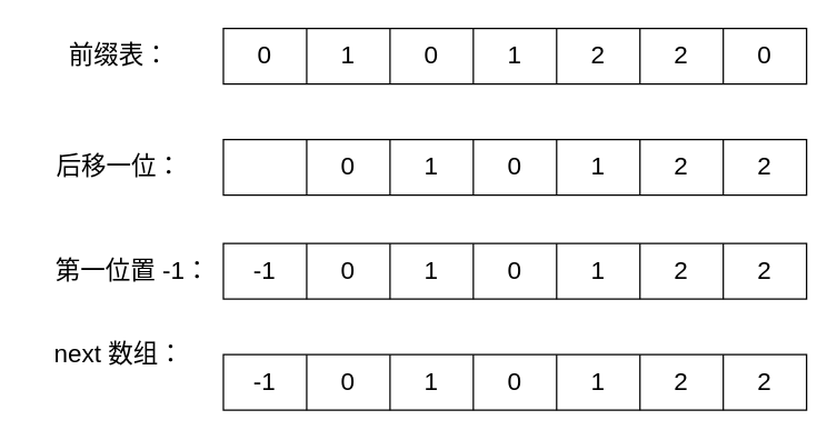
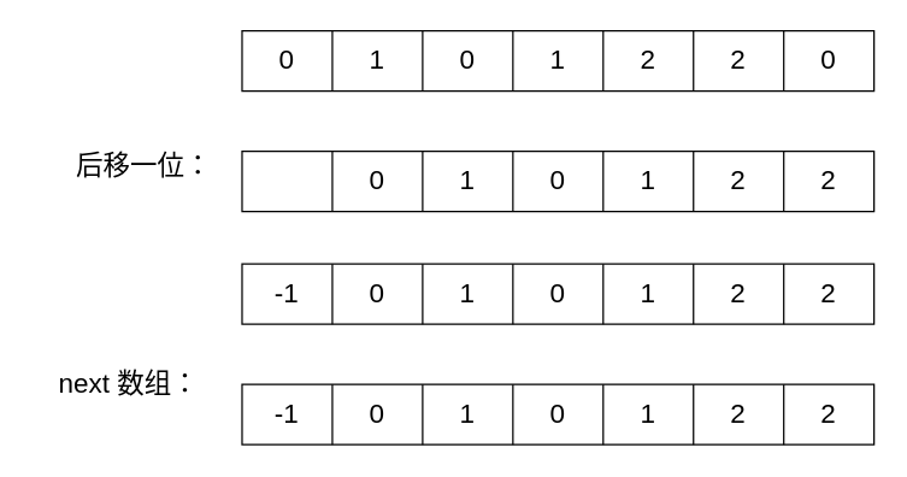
  <mxCell id="0" />
  <mxCell id="1" parent="0" />
- <mxCell id="2" value="前缀表：" style="text;html=1;strokeColor=none;fillColor=none;align=center;verticalAlign=middle;whiteSpace=wrap;rounded=0;fontSize=18;" vertex="1" parent="1"><mxGeometry x="40" y="25" width="90" height="30" as="geometry" /></mxCell>
  <mxCell id="3" value="" style="shape=table;startSize=0;container=1;collapsible=0;childLayout=tableLayout;fontSize=18;" vertex="1" parent="1"><mxGeometry x="160" y="20" width="420" height="40" as="geometry" /></mxCell>
  <mxCell id="4" value="" style="shape=partialRectangle;collapsible=0;dropTarget=0;pointerEvents=0;fillColor=none;top=0;left=0;bottom=0;right=0;points=[[0,0.5],[1,0.5]];portConstraint=eastwest;fontSize=18;" vertex="1" parent="3"><mxGeometry width="420" height="40" as="geometry" /></mxCell>
  <mxCell id="5" value="0" style="shape=partialRectangle;html=1;whiteSpace=wrap;connectable=0;overflow=hidden;fillColor=none;top=0;left=0;bottom=0;right=0;pointerEvents=1;fontSize=18;" vertex="1" parent="4"><mxGeometry width="60" height="40" as="geometry"><mxRectangle width="60" height="40" as="alternateBounds" /></mxGeometry></mxCell>
  <mxCell id="6" value="1" style="shape=partialRectangle;html=1;whiteSpace=wrap;connectable=0;overflow=hidden;fillColor=none;top=0;left=0;bottom=0;right=0;pointerEvents=1;fontSize=18;" vertex="1" parent="4"><mxGeometry x="60" width="60" height="40" as="geometry"><mxRectangle width="60" height="40" as="alternateBounds" /></mxGeometry></mxCell>
  <mxCell id="7" value="0" style="shape=partialRectangle;html=1;whiteSpace=wrap;connectable=0;overflow=hidden;fillColor=none;top=0;left=0;bottom=0;right=0;pointerEvents=1;fontSize=18;" vertex="1" parent="4"><mxGeometry x="120" width="60" height="40" as="geometry"><mxRectangle width="60" height="40" as="alternateBounds" /></mxGeometry></mxCell>
  <mxCell id="8" value="1" style="shape=partialRectangle;html=1;whiteSpace=wrap;connectable=0;overflow=hidden;fillColor=none;top=0;left=0;bottom=0;right=0;pointerEvents=1;fontSize=18;" vertex="1" parent="4"><mxGeometry x="180" width="60" height="40" as="geometry"><mxRectangle width="60" height="40" as="alternateBounds" /></mxGeometry></mxCell>
  <mxCell id="9" value="2" style="shape=partialRectangle;html=1;whiteSpace=wrap;connectable=0;overflow=hidden;fillColor=none;top=0;left=0;bottom=0;right=0;pointerEvents=1;fontSize=18;" vertex="1" parent="4"><mxGeometry x="240" width="60" height="40" as="geometry"><mxRectangle width="60" height="40" as="alternateBounds" /></mxGeometry></mxCell>
  <mxCell id="10" value="2" style="shape=partialRectangle;html=1;whiteSpace=wrap;connectable=0;overflow=hidden;fillColor=none;top=0;left=0;bottom=0;right=0;pointerEvents=1;fontSize=18;" vertex="1" parent="4"><mxGeometry x="300" width="60" height="40" as="geometry"><mxRectangle width="60" height="40" as="alternateBounds" /></mxGeometry></mxCell>
  <mxCell id="11" value="0" style="shape=partialRectangle;html=1;whiteSpace=wrap;connectable=0;overflow=hidden;fillColor=none;top=0;left=0;bottom=0;right=0;pointerEvents=1;fontSize=18;" vertex="1" parent="4"><mxGeometry x="360" width="60" height="40" as="geometry"><mxRectangle width="60" height="40" as="alternateBounds" /></mxGeometry></mxCell>
- <mxCell id="12" value="后移一位：" style="text;html=1;strokeColor=none;fillColor=none;align=center;verticalAlign=middle;whiteSpace=wrap;rounded=0;fontSize=18;" vertex="1" parent="1"><mxGeometry x="30" y="105" width="110" height="30" as="geometry" /></mxCell>
+ <mxCell id="12" value="后移一位：" style="text;html=1;strokeColor=none;fillColor=none;align=center;verticalAlign=middle;whiteSpace=wrap;rounded=0;fontSize=18;" vertex="1" parent="1"><mxGeometry x="40" y="95" width="110" height="30" as="geometry" /></mxCell>
  <mxCell id="13" value="" style="shape=table;startSize=0;container=1;collapsible=0;childLayout=tableLayout;fontSize=18;" vertex="1" parent="1"><mxGeometry x="160" y="100" width="420" height="40" as="geometry" /></mxCell>
  <mxCell id="14" value="" style="shape=partialRectangle;collapsible=0;dropTarget=0;pointerEvents=0;fillColor=none;top=0;left=0;bottom=0;right=0;points=[[0,0.5],[1,0.5]];portConstraint=eastwest;fontSize=18;" vertex="1" parent="13"><mxGeometry width="420" height="40" as="geometry" /></mxCell>
  <mxCell id="15" style="shape=partialRectangle;html=1;whiteSpace=wrap;connectable=0;overflow=hidden;fillColor=none;top=0;left=0;bottom=0;right=0;pointerEvents=1;fontSize=18;" vertex="1" parent="14"><mxGeometry width="60" height="40" as="geometry"><mxRectangle width="60" height="40" as="alternateBounds" /></mxGeometry></mxCell>
  <mxCell id="16" value="0" style="shape=partialRectangle;html=1;whiteSpace=wrap;connectable=0;overflow=hidden;fillColor=none;top=0;left=0;bottom=0;right=0;pointerEvents=1;fontSize=18;" vertex="1" parent="14"><mxGeometry x="60" width="60" height="40" as="geometry"><mxRectangle width="60" height="40" as="alternateBounds" /></mxGeometry></mxCell>
  <mxCell id="17" value="1" style="shape=partialRectangle;html=1;whiteSpace=wrap;connectable=0;overflow=hidden;fillColor=none;top=0;left=0;bottom=0;right=0;pointerEvents=1;fontSize=18;" vertex="1" parent="14"><mxGeometry x="120" width="60" height="40" as="geometry"><mxRectangle width="60" height="40" as="alternateBounds" /></mxGeometry></mxCell>
  <mxCell id="18" value="0" style="shape=partialRectangle;html=1;whiteSpace=wrap;connectable=0;overflow=hidden;fillColor=none;top=0;left=0;bottom=0;right=0;pointerEvents=1;fontSize=18;" vertex="1" parent="14"><mxGeometry x="180" width="60" height="40" as="geometry"><mxRectangle width="60" height="40" as="alternateBounds" /></mxGeometry></mxCell>
  <mxCell id="19" value="1" style="shape=partialRectangle;html=1;whiteSpace=wrap;connectable=0;overflow=hidden;fillColor=none;top=0;left=0;bottom=0;right=0;pointerEvents=1;fontSize=18;" vertex="1" parent="14"><mxGeometry x="240" width="60" height="40" as="geometry"><mxRectangle width="60" height="40" as="alternateBounds" /></mxGeometry></mxCell>
  <mxCell id="20" value="2" style="shape=partialRectangle;html=1;whiteSpace=wrap;connectable=0;overflow=hidden;fillColor=none;top=0;left=0;bottom=0;right=0;pointerEvents=1;fontSize=18;" vertex="1" parent="14"><mxGeometry x="300" width="60" height="40" as="geometry"><mxRectangle width="60" height="40" as="alternateBounds" /></mxGeometry></mxCell>
  <mxCell id="21" value="2" style="shape=partialRectangle;html=1;whiteSpace=wrap;connectable=0;overflow=hidden;fillColor=none;top=0;left=0;bottom=0;right=0;pointerEvents=1;fontSize=18;" vertex="1" parent="14"><mxGeometry x="360" width="60" height="40" as="geometry"><mxRectangle width="60" height="40" as="alternateBounds" /></mxGeometry></mxCell>
- <mxCell id="22" value="第一位置 -1：" style="text;html=1;strokeColor=none;fillColor=none;align=center;verticalAlign=middle;whiteSpace=wrap;rounded=0;fontSize=18;" vertex="1" parent="1"><mxGeometry x="30" y="180" width="130" height="30" as="geometry" /></mxCell>
  <mxCell id="23" value="" style="shape=table;startSize=0;container=1;collapsible=0;childLayout=tableLayout;fontSize=18;" vertex="1" parent="1"><mxGeometry x="160" y="175" width="420" height="40" as="geometry" /></mxCell>
  <mxCell id="24" value="" style="shape=partialRectangle;collapsible=0;dropTarget=0;pointerEvents=0;fillColor=none;top=0;left=0;bottom=0;right=0;points=[[0,0.5],[1,0.5]];portConstraint=eastwest;fontSize=18;" vertex="1" parent="23"><mxGeometry width="420" height="40" as="geometry" /></mxCell>
  <mxCell id="25" value="-1" style="shape=partialRectangle;html=1;whiteSpace=wrap;connectable=0;overflow=hidden;fillColor=none;top=0;left=0;bottom=0;right=0;pointerEvents=1;fontSize=18;" vertex="1" parent="24"><mxGeometry width="60" height="40" as="geometry"><mxRectangle width="60" height="40" as="alternateBounds" /></mxGeometry></mxCell>
  <mxCell id="26" value="0" style="shape=partialRectangle;html=1;whiteSpace=wrap;connectable=0;overflow=hidden;fillColor=none;top=0;left=0;bottom=0;right=0;pointerEvents=1;fontSize=18;" vertex="1" parent="24"><mxGeometry x="60" width="60" height="40" as="geometry"><mxRectangle width="60" height="40" as="alternateBounds" /></mxGeometry></mxCell>
  <mxCell id="27" value="1" style="shape=partialRectangle;html=1;whiteSpace=wrap;connectable=0;overflow=hidden;fillColor=none;top=0;left=0;bottom=0;right=0;pointerEvents=1;fontSize=18;" vertex="1" parent="24"><mxGeometry x="120" width="60" height="40" as="geometry"><mxRectangle width="60" height="40" as="alternateBounds" /></mxGeometry></mxCell>
  <mxCell id="28" value="0" style="shape=partialRectangle;html=1;whiteSpace=wrap;connectable=0;overflow=hidden;fillColor=none;top=0;left=0;bottom=0;right=0;pointerEvents=1;fontSize=18;" vertex="1" parent="24"><mxGeometry x="180" width="60" height="40" as="geometry"><mxRectangle width="60" height="40" as="alternateBounds" /></mxGeometry></mxCell>
  <mxCell id="29" value="1" style="shape=partialRectangle;html=1;whiteSpace=wrap;connectable=0;overflow=hidden;fillColor=none;top=0;left=0;bottom=0;right=0;pointerEvents=1;fontSize=18;" vertex="1" parent="24"><mxGeometry x="240" width="60" height="40" as="geometry"><mxRectangle width="60" height="40" as="alternateBounds" /></mxGeometry></mxCell>
  <mxCell id="30" value="2" style="shape=partialRectangle;html=1;whiteSpace=wrap;connectable=0;overflow=hidden;fillColor=none;top=0;left=0;bottom=0;right=0;pointerEvents=1;fontSize=18;" vertex="1" parent="24"><mxGeometry x="300" width="60" height="40" as="geometry"><mxRectangle width="60" height="40" as="alternateBounds" /></mxGeometry></mxCell>
  <mxCell id="31" value="2" style="shape=partialRectangle;html=1;whiteSpace=wrap;connectable=0;overflow=hidden;fillColor=none;top=0;left=0;bottom=0;right=0;pointerEvents=1;fontSize=18;" vertex="1" parent="24"><mxGeometry x="360" width="60" height="40" as="geometry"><mxRectangle width="60" height="40" as="alternateBounds" /></mxGeometry></mxCell>
  <mxCell id="32" value="next 数组：" style="text;html=1;strokeColor=none;fillColor=none;align=center;verticalAlign=middle;whiteSpace=wrap;rounded=0;fontSize=18;" vertex="1" parent="1"><mxGeometry x="20" y="240" width="130" height="30" as="geometry" /></mxCell>
  <mxCell id="33" value="" style="shape=table;startSize=0;container=1;collapsible=0;childLayout=tableLayout;fontSize=18;" vertex="1" parent="1"><mxGeometry x="160" y="255" width="420" height="40" as="geometry" /></mxCell>
  <mxCell id="34" value="" style="shape=partialRectangle;collapsible=0;dropTarget=0;pointerEvents=0;fillColor=none;top=0;left=0;bottom=0;right=0;points=[[0,0.5],[1,0.5]];portConstraint=eastwest;fontSize=18;" vertex="1" parent="33"><mxGeometry width="420" height="40" as="geometry" /></mxCell>
  <mxCell id="35" value="-1" style="shape=partialRectangle;html=1;whiteSpace=wrap;connectable=0;overflow=hidden;fillColor=none;top=0;left=0;bottom=0;right=0;pointerEvents=1;fontSize=18;" vertex="1" parent="34"><mxGeometry width="60" height="40" as="geometry"><mxRectangle width="60" height="40" as="alternateBounds" /></mxGeometry></mxCell>
  <mxCell id="36" value="0" style="shape=partialRectangle;html=1;whiteSpace=wrap;connectable=0;overflow=hidden;fillColor=none;top=0;left=0;bottom=0;right=0;pointerEvents=1;fontSize=18;" vertex="1" parent="34"><mxGeometry x="60" width="60" height="40" as="geometry"><mxRectangle width="60" height="40" as="alternateBounds" /></mxGeometry></mxCell>
  <mxCell id="37" value="1" style="shape=partialRectangle;html=1;whiteSpace=wrap;connectable=0;overflow=hidden;fillColor=none;top=0;left=0;bottom=0;right=0;pointerEvents=1;fontSize=18;" vertex="1" parent="34"><mxGeometry x="120" width="60" height="40" as="geometry"><mxRectangle width="60" height="40" as="alternateBounds" /></mxGeometry></mxCell>
  <mxCell id="38" value="0" style="shape=partialRectangle;html=1;whiteSpace=wrap;connectable=0;overflow=hidden;fillColor=none;top=0;left=0;bottom=0;right=0;pointerEvents=1;fontSize=18;" vertex="1" parent="34"><mxGeometry x="180" width="60" height="40" as="geometry"><mxRectangle width="60" height="40" as="alternateBounds" /></mxGeometry></mxCell>
  <mxCell id="39" value="1" style="shape=partialRectangle;html=1;whiteSpace=wrap;connectable=0;overflow=hidden;fillColor=none;top=0;left=0;bottom=0;right=0;pointerEvents=1;fontSize=18;" vertex="1" parent="34"><mxGeometry x="240" width="60" height="40" as="geometry"><mxRectangle width="60" height="40" as="alternateBounds" /></mxGeometry></mxCell>
  <mxCell id="40" value="2" style="shape=partialRectangle;html=1;whiteSpace=wrap;connectable=0;overflow=hidden;fillColor=none;top=0;left=0;bottom=0;right=0;pointerEvents=1;fontSize=18;" vertex="1" parent="34"><mxGeometry x="300" width="60" height="40" as="geometry"><mxRectangle width="60" height="40" as="alternateBounds" /></mxGeometry></mxCell>
  <mxCell id="41" value="2" style="shape=partialRectangle;html=1;whiteSpace=wrap;connectable=0;overflow=hidden;fillColor=none;top=0;left=0;bottom=0;right=0;pointerEvents=1;fontSize=18;" vertex="1" parent="34"><mxGeometry x="360" width="60" height="40" as="geometry"><mxRectangle width="60" height="40" as="alternateBounds" /></mxGeometry></mxCell>
